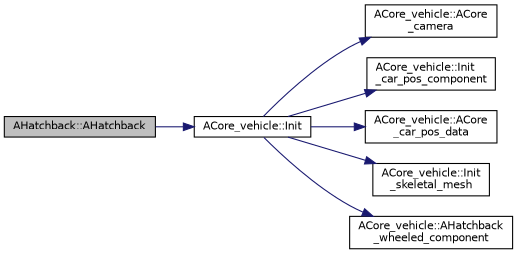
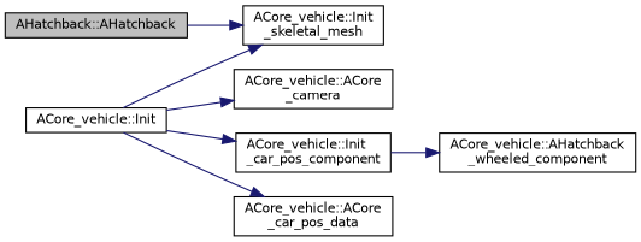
  digraph {
    rankdir=LR
    node [color=black fillcolor=white fontname=Helvetica fontsize=10 shape=record style=filled]
    edge [color=midnightblue fontname=Helvetica fontsize=10 labelfontname=Helvetica labelfontsize=10 style=solid]
    n1 [fillcolor=grey75 fontcolor=black height=0.2 label="AHatchback::AHatchback" width=0.4]
    n2 [height=0.2 label="ACore_vehicle::Init" width=0.4]
    n3 [height=0.2 label="ACore_vehicle::ACore\l_camera" width=0.4]
    n4 [height=0.2 label="ACore_vehicle::Init\l_car_pos_component" width=0.4]
    n5 [height=0.2 label="ACore_vehicle::ACore\l_car_pos_data" width=0.4]
    n6 [height=0.2 label="ACore_vehicle::Init\l_skeletal_mesh" width=0.4]
    n7 [height=0.2 label="ACore_vehicle::AHatchback\l_wheeled_component" width=0.4]
-   n1 -> n2
+   n1 -> n6
    n2 -> n3
    n2 -> n4
    n2 -> n5
    n2 -> n6
-   n2 -> n7
+   n4 -> n7
  }
